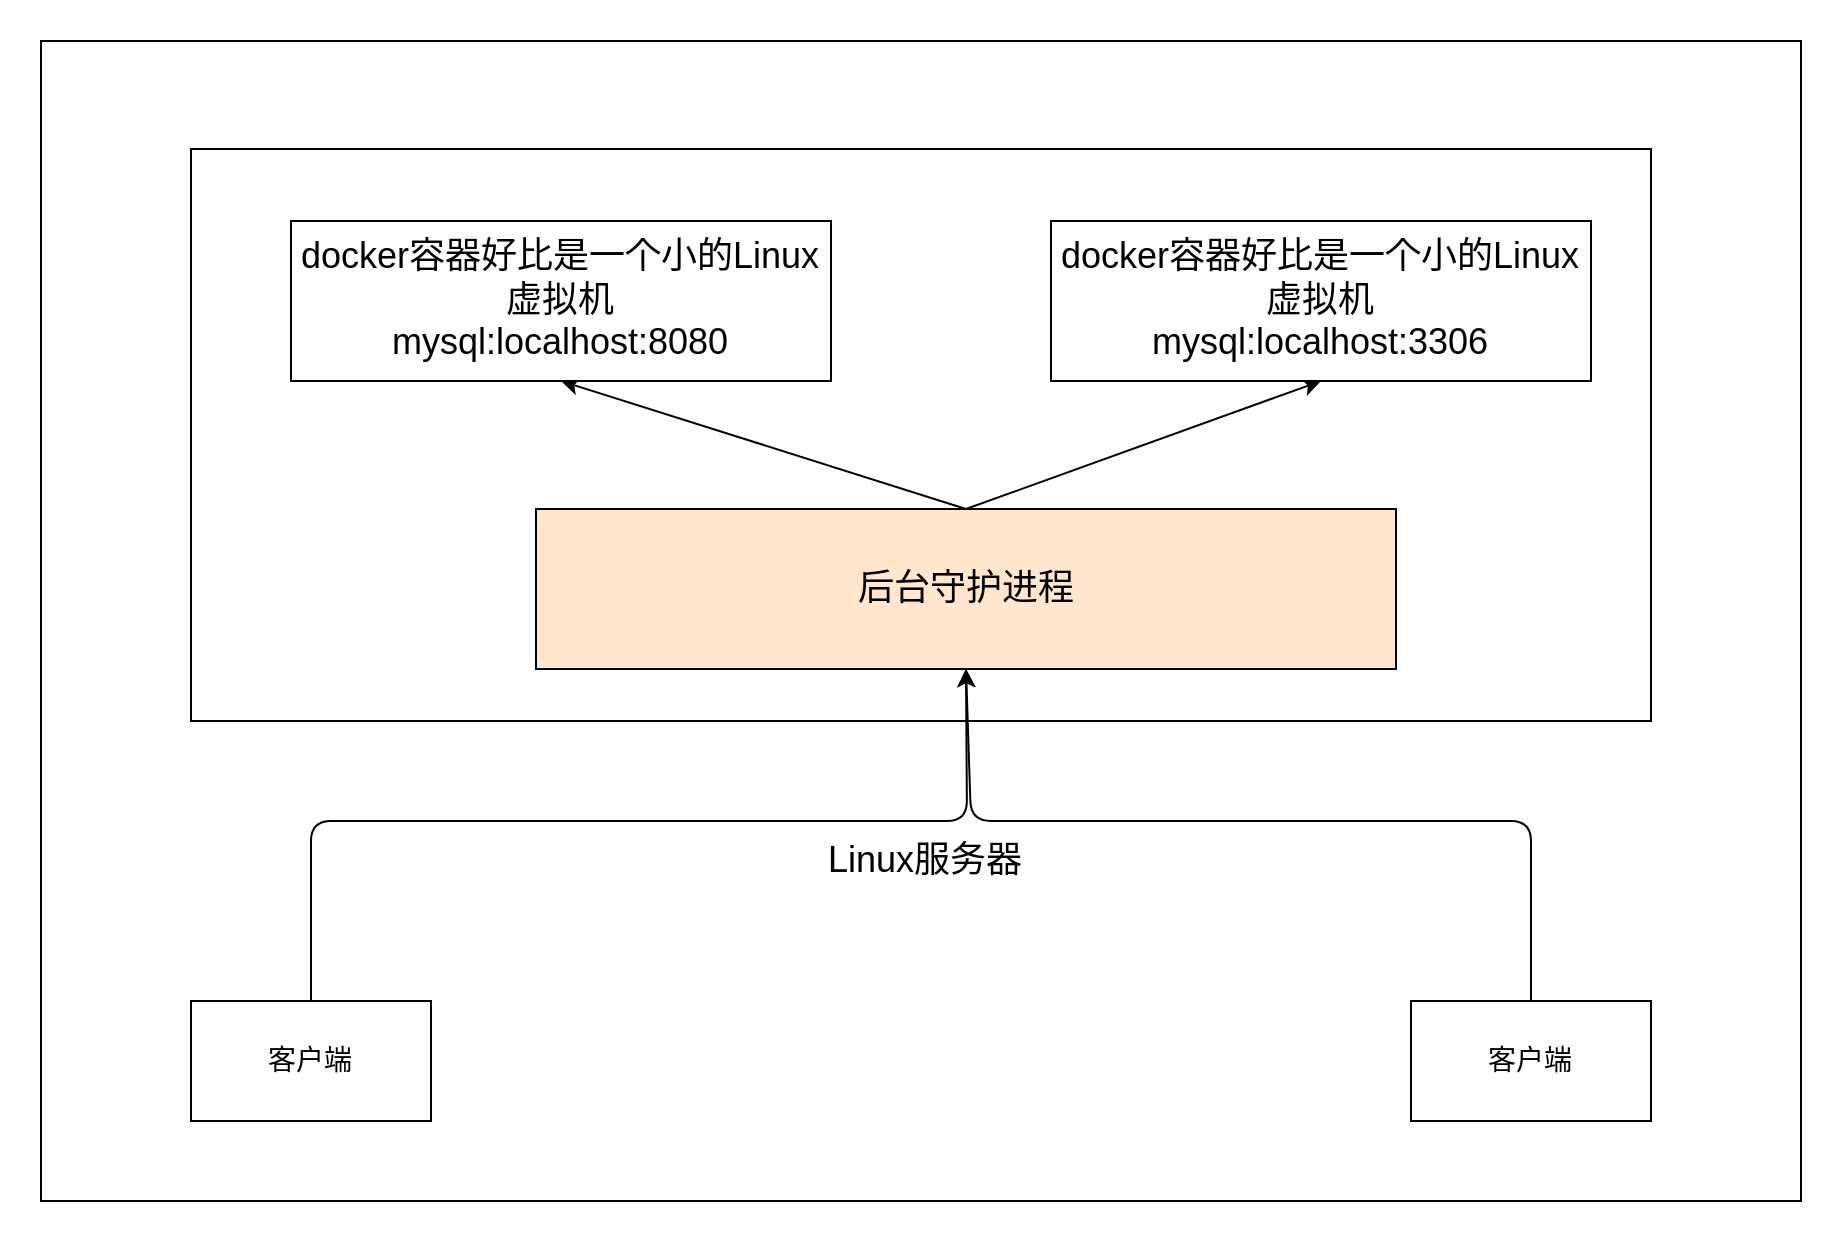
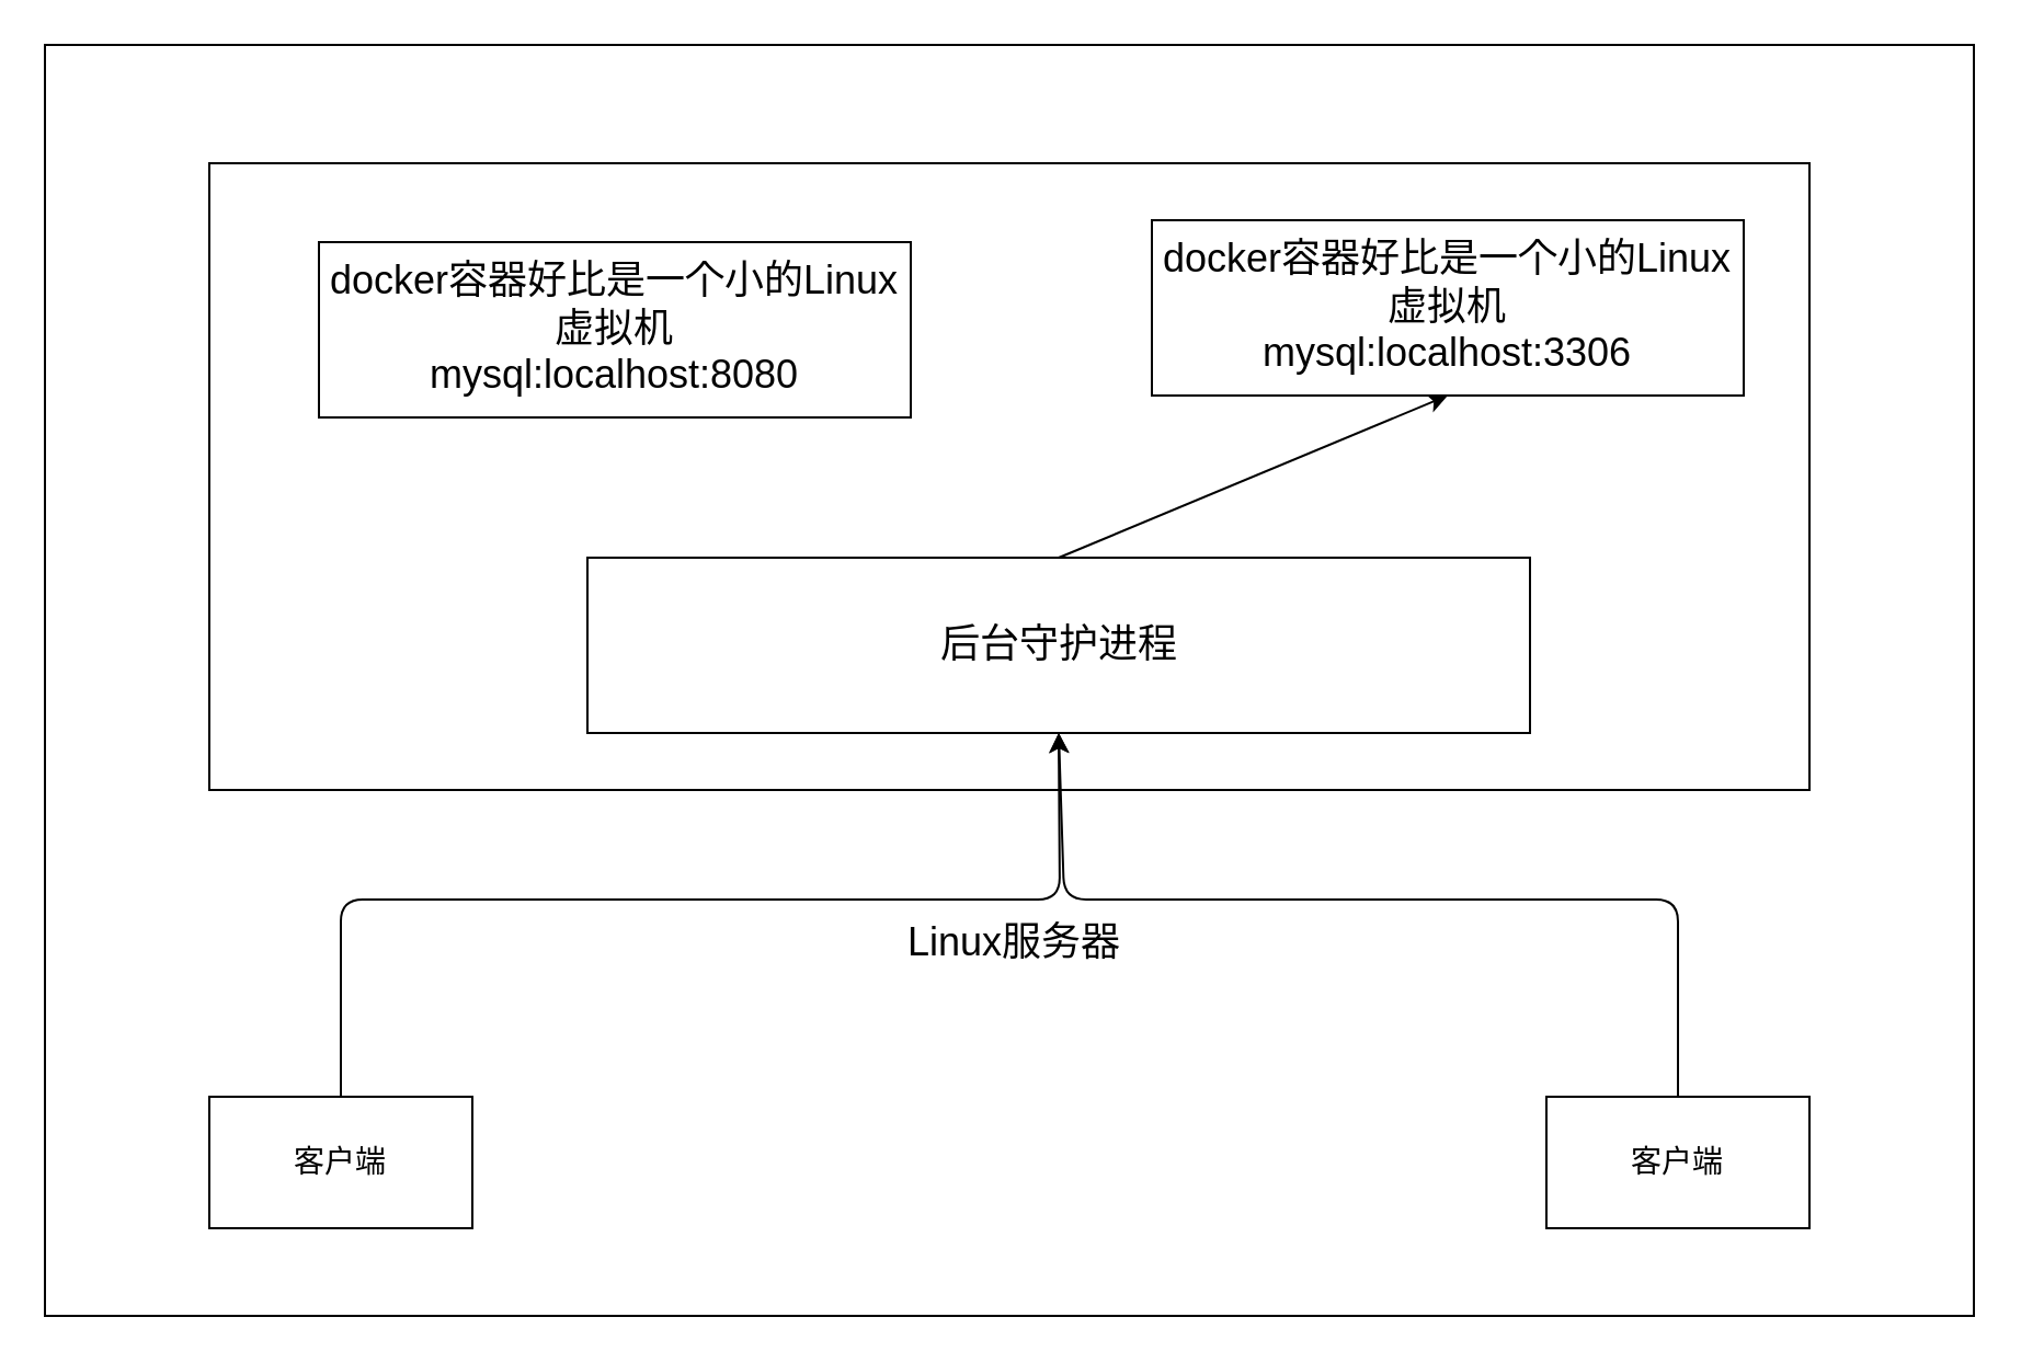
  <mxCell id="0" />
  <mxCell id="1" parent="0" />
  <mxCell id="2" value="" style="rounded=0;whiteSpace=wrap;html=1;" vertex="1" parent="1"><mxGeometry x="20" y="20" width="880" height="580" as="geometry" /></mxCell>
  <mxCell id="3" value="" style="rounded=0;whiteSpace=wrap;html=1;" vertex="1" parent="1"><mxGeometry x="95" y="74" width="730" height="286" as="geometry" /></mxCell>
  <mxCell id="4" style="edgeStyle=none;html=1;exitX=0.5;exitY=0;exitDx=0;exitDy=0;entryX=0.5;entryY=1;entryDx=0;entryDy=0;fontSize=18;" edge="1" parent="1" source="5" target="11"><mxGeometry relative="1" as="geometry"><Array as="points"><mxPoint x="155" y="410" /><mxPoint x="483" y="410" /></Array></mxGeometry></mxCell>
  <mxCell id="5" value="&lt;font style=&quot;font-size: 14px;&quot;&gt;客户端&lt;/font&gt;" style="rounded=0;whiteSpace=wrap;html=1;" vertex="1" parent="1"><mxGeometry x="95" y="500" width="120" height="60" as="geometry" /></mxCell>
  <mxCell id="6" style="edgeStyle=none;html=1;exitX=0.5;exitY=0;exitDx=0;exitDy=0;entryX=0.5;entryY=1;entryDx=0;entryDy=0;fontSize=18;" edge="1" parent="1" source="7" target="11"><mxGeometry relative="1" as="geometry"><Array as="points"><mxPoint x="765" y="410" /><mxPoint x="485" y="410" /></Array></mxGeometry></mxCell>
  <mxCell id="7" value="&lt;font style=&quot;font-size: 14px;&quot;&gt;客户端&lt;/font&gt;" style="rounded=0;whiteSpace=wrap;html=1;" vertex="1" parent="1"><mxGeometry x="705" y="500" width="120" height="60" as="geometry" /></mxCell>
  <mxCell id="8" value="&lt;font style=&quot;font-size: 18px;&quot;&gt;Linux服务器&lt;/font&gt;" style="text;html=1;strokeColor=none;fillColor=none;align=center;verticalAlign=middle;whiteSpace=wrap;rounded=0;" vertex="1" parent="1"><mxGeometry x="410" y="415" width="105" height="30" as="geometry" /></mxCell>
  <mxCell id="9" style="edgeStyle=none;html=1;exitX=0.5;exitY=0;exitDx=0;exitDy=0;entryX=0.5;entryY=1;entryDx=0;entryDy=0;fontSize=18;" edge="1" parent="1" source="11" target="13"><mxGeometry relative="1" as="geometry" /></mxCell>
- <mxCell id="10" style="edgeStyle=none;html=1;exitX=0.5;exitY=0;exitDx=0;exitDy=0;entryX=0.5;entryY=1;entryDx=0;entryDy=0;fontSize=18;" edge="1" parent="1" source="11" target="12"><mxGeometry relative="1" as="geometry" /></mxCell>
- <mxCell id="11" value="&lt;font style=&quot;font-size: 18px;&quot;&gt;后台守护进程&lt;/font&gt;" style="rounded=0;whiteSpace=wrap;html=1;fontSize=14;fillColor=#ffe6cc;" vertex="1" parent="1"><mxGeometry x="267.5" y="254" width="430" height="80" as="geometry" /></mxCell>
+ <mxCell id="11" value="&lt;font style=&quot;font-size: 18px;&quot;&gt;后台守护进程&lt;/font&gt;" style="rounded=0;whiteSpace=wrap;html=1;fontSize=14;" vertex="1" parent="1"><mxGeometry x="267.5" y="254" width="430" height="80" as="geometry" /></mxCell>
  <mxCell id="12" value="docker容器好比是一个小的Linux虚拟机&lt;br&gt;mysql:localhost:8080" style="rounded=0;whiteSpace=wrap;html=1;fontSize=18;" vertex="1" parent="1"><mxGeometry x="145" y="110" width="270" height="80" as="geometry" /></mxCell>
- <mxCell id="13" value="docker容器好比是一个小的Linux虚拟机&lt;br&gt;mysql:localhost:3306" style="rounded=0;whiteSpace=wrap;html=1;fontSize=18;" vertex="1" parent="1"><mxGeometry x="525" y="110" width="270" height="80" as="geometry" /></mxCell>
+ <mxCell id="13" value="docker容器好比是一个小的Linux虚拟机&lt;br&gt;mysql:localhost:3306" style="rounded=0;whiteSpace=wrap;html=1;fontSize=18;" vertex="1" parent="1"><mxGeometry x="525" y="100" width="270" height="80" as="geometry" /></mxCell>
